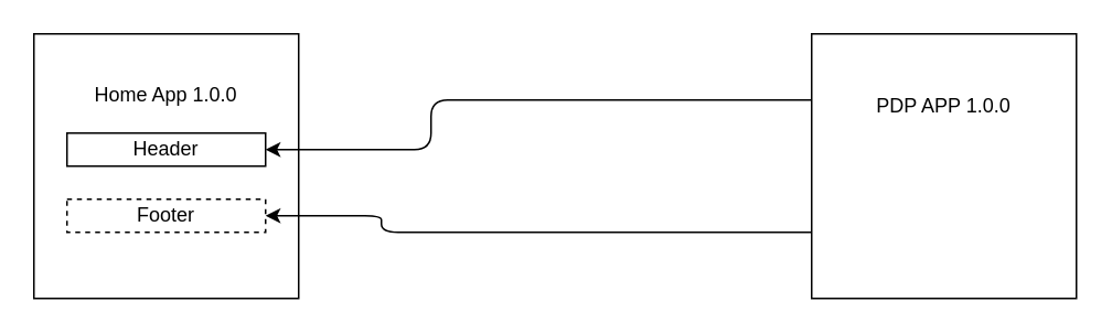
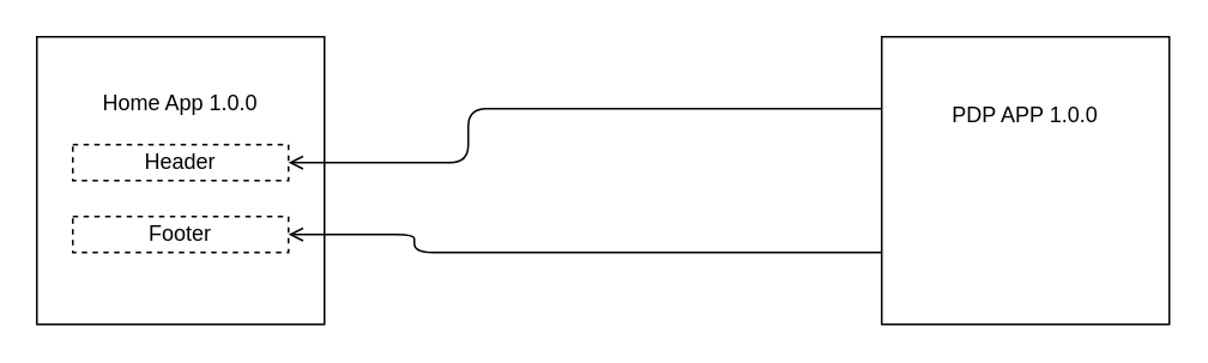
  <mxCell id="0" />
  <mxCell id="1" parent="0" />
  <mxCell id="2" value="Home App 1.0.0&lt;br&gt;&lt;br&gt;&lt;br&gt;&lt;br&gt;&lt;br&gt;&lt;br&gt;&lt;br&gt;" style="whiteSpace=wrap;html=1;aspect=fixed;" vertex="1" parent="1"><mxGeometry x="20" y="20" width="160" height="160" as="geometry" /></mxCell>
- <mxCell id="3" style="edgeStyle=none;html=1;exitX=0;exitY=0.25;exitDx=0;exitDy=0;entryX=1;entryY=0.5;entryDx=0;entryDy=0;" edge="1" parent="1" source="5" target="6"><mxGeometry relative="1" as="geometry"><Array as="points"><mxPoint x="260" y="60" /><mxPoint x="260" y="90" /></Array></mxGeometry></mxCell>
- <mxCell id="4" style="edgeStyle=none;html=1;exitX=0;exitY=0.75;exitDx=0;exitDy=0;entryX=1;entryY=0.5;entryDx=0;entryDy=0;" edge="1" parent="1" source="5" target="7"><mxGeometry relative="1" as="geometry"><Array as="points"><mxPoint x="230" y="140" /><mxPoint x="230" y="130" /></Array></mxGeometry></mxCell>
+ <mxCell id="3" style="edgeStyle=none;html=1;exitX=0;exitY=0.25;exitDx=0;exitDy=0;entryX=1;entryY=0.5;entryDx=0;entryDy=0;endArrow=open;" edge="1" parent="1" source="5" target="6"><mxGeometry relative="1" as="geometry"><Array as="points"><mxPoint x="260" y="60" /><mxPoint x="260" y="90" /></Array></mxGeometry></mxCell>
+ <mxCell id="4" style="edgeStyle=none;html=1;exitX=0;exitY=0.75;exitDx=0;exitDy=0;entryX=1;entryY=0.5;entryDx=0;entryDy=0;endArrow=open;" edge="1" parent="1" source="5" target="7"><mxGeometry relative="1" as="geometry"><Array as="points"><mxPoint x="230" y="140" /><mxPoint x="230" y="130" /></Array></mxGeometry></mxCell>
  <mxCell id="5" value="PDP APP 1.0.0&lt;br&gt;&lt;br&gt;&lt;br&gt;&lt;br&gt;&lt;br&gt;&lt;br&gt;" style="whiteSpace=wrap;html=1;aspect=fixed;" vertex="1" parent="1"><mxGeometry x="490" y="20" width="160" height="160" as="geometry" /></mxCell>
- <mxCell id="6" value="Header" style="rounded=0;whiteSpace=wrap;html=1;" vertex="1" parent="1"><mxGeometry x="40" y="80" width="120" height="20" as="geometry" /></mxCell>
+ <mxCell id="6" value="Header" style="rounded=0;whiteSpace=wrap;html=1;dashed=1;" vertex="1" parent="1"><mxGeometry x="40" y="80" width="120" height="20" as="geometry" /></mxCell>
  <mxCell id="7" value="Footer" style="rounded=0;whiteSpace=wrap;html=1;dashed=1;" vertex="1" parent="1"><mxGeometry x="40" y="120" width="120" height="20" as="geometry" /></mxCell>
